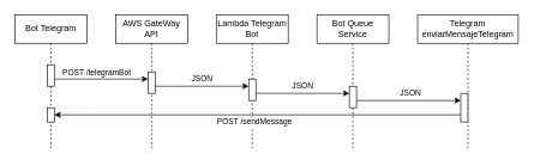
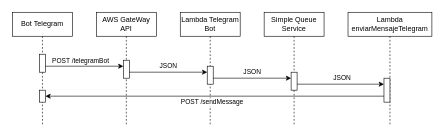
  <mxCell id="0" />
  <mxCell id="1" parent="0" />
  <mxCell id="2" value="Bot Telegram" style="shape=umlLifeline;perimeter=lifelinePerimeter;whiteSpace=wrap;html=1;container=0;dropTarget=0;collapsible=0;recursiveResize=0;outlineConnect=0;portConstraint=eastwest;newEdgeStyle={&quot;edgeStyle&quot;:&quot;elbowEdgeStyle&quot;,&quot;elbow&quot;:&quot;vertical&quot;,&quot;curved&quot;:0,&quot;rounded&quot;:0};" parent="1" vertex="1"><mxGeometry x="20" y="20" width="100" height="190" as="geometry" /></mxCell>
  <mxCell id="3" value="" style="html=1;points=[];perimeter=orthogonalPerimeter;outlineConnect=0;targetShapes=umlLifeline;portConstraint=eastwest;newEdgeStyle={&quot;edgeStyle&quot;:&quot;elbowEdgeStyle&quot;,&quot;elbow&quot;:&quot;vertical&quot;,&quot;curved&quot;:0,&quot;rounded&quot;:0};" parent="2" vertex="1"><mxGeometry x="45" y="70" width="10" height="30" as="geometry" /></mxCell>
  <mxCell id="4" value="" style="html=1;points=[];perimeter=orthogonalPerimeter;outlineConnect=0;targetShapes=umlLifeline;portConstraint=eastwest;newEdgeStyle={&quot;edgeStyle&quot;:&quot;elbowEdgeStyle&quot;,&quot;elbow&quot;:&quot;vertical&quot;,&quot;curved&quot;:0,&quot;rounded&quot;:0};" vertex="1" parent="2"><mxGeometry x="45" y="130" width="10" height="20" as="geometry" /></mxCell>
  <mxCell id="5" value="AWS GateWay API" style="shape=umlLifeline;perimeter=lifelinePerimeter;whiteSpace=wrap;html=1;container=0;dropTarget=0;collapsible=0;recursiveResize=0;outlineConnect=0;portConstraint=eastwest;newEdgeStyle={&quot;edgeStyle&quot;:&quot;elbowEdgeStyle&quot;,&quot;elbow&quot;:&quot;vertical&quot;,&quot;curved&quot;:0,&quot;rounded&quot;:0};" parent="1" vertex="1"><mxGeometry x="160" y="20" width="100" height="190" as="geometry" /></mxCell>
  <mxCell id="6" value="" style="html=1;points=[];perimeter=orthogonalPerimeter;outlineConnect=0;targetShapes=umlLifeline;portConstraint=eastwest;newEdgeStyle={&quot;edgeStyle&quot;:&quot;elbowEdgeStyle&quot;,&quot;elbow&quot;:&quot;vertical&quot;,&quot;curved&quot;:0,&quot;rounded&quot;:0};" parent="5" vertex="1"><mxGeometry x="45" y="80" width="10" height="30" as="geometry" /></mxCell>
  <mxCell id="7" value="Lambda Telegram Bot" style="shape=umlLifeline;perimeter=lifelinePerimeter;whiteSpace=wrap;html=1;container=0;dropTarget=0;collapsible=0;recursiveResize=0;outlineConnect=0;portConstraint=eastwest;newEdgeStyle={&quot;edgeStyle&quot;:&quot;elbowEdgeStyle&quot;,&quot;elbow&quot;:&quot;vertical&quot;,&quot;curved&quot;:0,&quot;rounded&quot;:0};" vertex="1" parent="1"><mxGeometry x="300" y="20" width="100" height="190" as="geometry" /></mxCell>
  <mxCell id="8" value="" style="html=1;points=[];perimeter=orthogonalPerimeter;outlineConnect=0;targetShapes=umlLifeline;portConstraint=eastwest;newEdgeStyle={&quot;edgeStyle&quot;:&quot;elbowEdgeStyle&quot;,&quot;elbow&quot;:&quot;vertical&quot;,&quot;curved&quot;:0,&quot;rounded&quot;:0};" vertex="1" parent="7"><mxGeometry x="45" y="90" width="10" height="30" as="geometry" /></mxCell>
- <mxCell id="9" value="Bot Queue Service" style="shape=umlLifeline;perimeter=lifelinePerimeter;whiteSpace=wrap;html=1;container=0;dropTarget=0;collapsible=0;recursiveResize=0;outlineConnect=0;portConstraint=eastwest;newEdgeStyle={&quot;edgeStyle&quot;:&quot;elbowEdgeStyle&quot;,&quot;elbow&quot;:&quot;vertical&quot;,&quot;curved&quot;:0,&quot;rounded&quot;:0};" vertex="1" parent="1"><mxGeometry x="440" y="20" width="100" height="190" as="geometry" /></mxCell>
+ <mxCell id="9" value="Simple Queue Service" style="shape=umlLifeline;perimeter=lifelinePerimeter;whiteSpace=wrap;html=1;container=0;dropTarget=0;collapsible=0;recursiveResize=0;outlineConnect=0;portConstraint=eastwest;newEdgeStyle={&quot;edgeStyle&quot;:&quot;elbowEdgeStyle&quot;,&quot;elbow&quot;:&quot;vertical&quot;,&quot;curved&quot;:0,&quot;rounded&quot;:0};" vertex="1" parent="1"><mxGeometry x="440" y="20" width="100" height="190" as="geometry" /></mxCell>
  <mxCell id="10" value="" style="html=1;points=[];perimeter=orthogonalPerimeter;outlineConnect=0;targetShapes=umlLifeline;portConstraint=eastwest;newEdgeStyle={&quot;edgeStyle&quot;:&quot;elbowEdgeStyle&quot;,&quot;elbow&quot;:&quot;vertical&quot;,&quot;curved&quot;:0,&quot;rounded&quot;:0};" vertex="1" parent="9"><mxGeometry x="45" y="100" width="10" height="30" as="geometry" /></mxCell>
- <mxCell id="11" value="Telegram enviarMensajeTelegram" style="shape=umlLifeline;perimeter=lifelinePerimeter;whiteSpace=wrap;html=1;container=0;dropTarget=0;collapsible=0;recursiveResize=0;outlineConnect=0;portConstraint=eastwest;newEdgeStyle={&quot;edgeStyle&quot;:&quot;elbowEdgeStyle&quot;,&quot;elbow&quot;:&quot;vertical&quot;,&quot;curved&quot;:0,&quot;rounded&quot;:0};" vertex="1" parent="1"><mxGeometry x="580" y="20" width="140" height="190" as="geometry" /></mxCell>
+ <mxCell id="11" value="Lambda enviarMensajeTelegram" style="shape=umlLifeline;perimeter=lifelinePerimeter;whiteSpace=wrap;html=1;container=0;dropTarget=0;collapsible=0;recursiveResize=0;outlineConnect=0;portConstraint=eastwest;newEdgeStyle={&quot;edgeStyle&quot;:&quot;elbowEdgeStyle&quot;,&quot;elbow&quot;:&quot;vertical&quot;,&quot;curved&quot;:0,&quot;rounded&quot;:0};" vertex="1" parent="1"><mxGeometry x="580" y="20" width="140" height="190" as="geometry" /></mxCell>
  <mxCell id="12" value="" style="html=1;points=[];perimeter=orthogonalPerimeter;outlineConnect=0;targetShapes=umlLifeline;portConstraint=eastwest;newEdgeStyle={&quot;edgeStyle&quot;:&quot;elbowEdgeStyle&quot;,&quot;elbow&quot;:&quot;vertical&quot;,&quot;curved&quot;:0,&quot;rounded&quot;:0};" vertex="1" parent="11"><mxGeometry x="60" y="110" width="10" height="40" as="geometry" /></mxCell>
  <mxCell id="13" value="" style="endArrow=classic;html=1;rounded=0;" edge="1" parent="1" source="3" target="6"><mxGeometry width="50" height="50" relative="1" as="geometry"><mxPoint x="40" y="110" as="sourcePoint" /><mxPoint x="390" y="330" as="targetPoint" /><Array as="points"><mxPoint x="140" y="110" /></Array></mxGeometry></mxCell>
  <mxCell id="14" value="POST /telegramBot&amp;nbsp;" style="edgeLabel;html=1;align=center;verticalAlign=middle;resizable=0;points=[];" vertex="1" connectable="0" parent="13"><mxGeometry x="-0.188" y="-2" relative="1" as="geometry"><mxPoint x="6" y="-12" as="offset" /></mxGeometry></mxCell>
  <mxCell id="15" value="JSON" style="endArrow=classic;html=1;rounded=0;" edge="1" parent="1" source="6" target="8"><mxGeometry y="10" width="50" height="50" relative="1" as="geometry"><mxPoint x="340" y="380" as="sourcePoint" /><mxPoint x="390" y="330" as="targetPoint" /><Array as="points"><mxPoint x="240" y="120" /></Array><mxPoint as="offset" /></mxGeometry></mxCell>
  <mxCell id="16" value="JSON" style="endArrow=classic;html=1;rounded=0;" edge="1" parent="1" source="8" target="10"><mxGeometry y="10" width="50" height="50" relative="1" as="geometry"><mxPoint x="340" y="380" as="sourcePoint" /><mxPoint x="390" y="330" as="targetPoint" /><Array as="points"><mxPoint x="410" y="130" /></Array><mxPoint as="offset" /></mxGeometry></mxCell>
  <mxCell id="17" value="JSON" style="endArrow=classic;html=1;rounded=0;" edge="1" parent="1" source="10" target="12"><mxGeometry x="0.04" y="10" width="50" height="50" relative="1" as="geometry"><mxPoint x="340" y="380" as="sourcePoint" /><mxPoint x="390" y="330" as="targetPoint" /><Array as="points"><mxPoint x="580" y="140" /></Array><mxPoint as="offset" /></mxGeometry></mxCell>
  <mxCell id="18" value="POST /sendMessage" style="endArrow=classic;html=1;rounded=0;" edge="1" parent="1" source="12" target="4"><mxGeometry x="0.017" y="10" width="50" height="50" relative="1" as="geometry"><mxPoint x="645" y="150" as="sourcePoint" /><mxPoint x="70" y="160" as="targetPoint" /><Array as="points"><mxPoint x="320" y="160" /><mxPoint x="130" y="160" /></Array><mxPoint as="offset" /></mxGeometry></mxCell>
